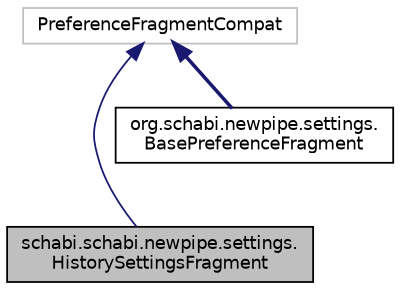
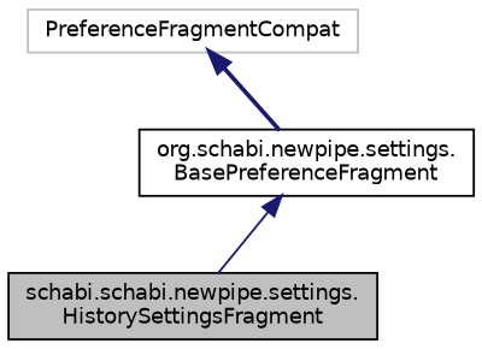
  digraph {
    node [color=black fillcolor=white fontname=Helvetica fontsize=10 shape=record style=filled]
    edge [color=midnightblue dir=back fontname=Helvetica fontsize=10 labelfontname=Helvetica labelfontsize=10]
    n1 [fillcolor=grey75 fontcolor=black height=0.2 label="schabi.schabi.newpipe.settings.\lHistorySettingsFragment" width=0.4]
    n2 [height=0.2 label="org.schabi.newpipe.settings.\lBasePreferenceFragment" width=0.4]
    n3 [color=grey75 height=0.2 label=PreferenceFragmentCompat width=0.4]
-   n3 -> n1 [style=solid]
+   n2 -> n1 [style=solid]
    n3 -> n2 [style=bold]
  }
